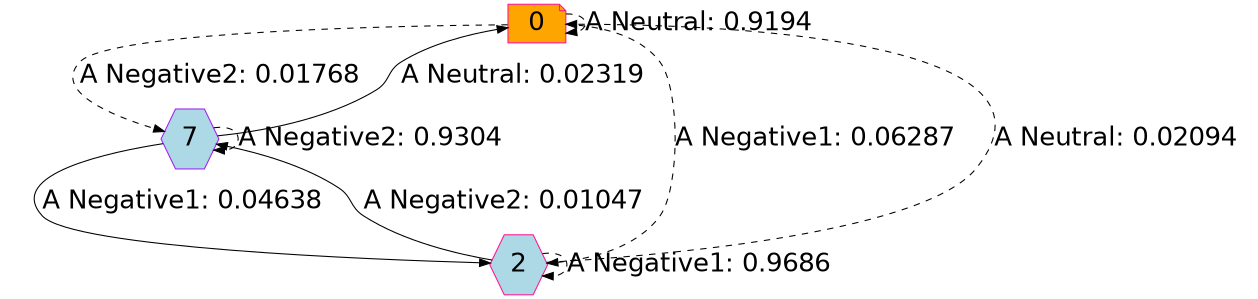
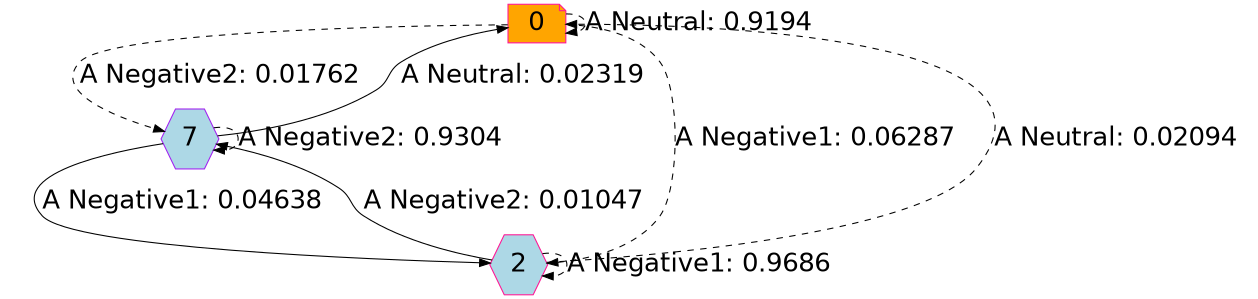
  digraph {
    fontname="DejaVu Sans"
    node [color=deeppink fillcolor=lightblue fontname="DejaVu Sans" fontsize=24 shape=hexagon style=filled]
    edge [fontname="DejaVu Sans" fontsize=24 style=dashed]
    0 [fillcolor=orange shape=note]
    n2 [color=purple label=7]
    2
    0 -> 0 [label="A Neutral: 0.9194   "]
-   0 -> n2 [label="A Negative2: 0.01768  "]
+   0 -> n2 [label="A Negative2: 0.01762  "]
    0 -> 2 [label="A Negative1: 0.06287  "]
    n2 -> 0 [label="A Neutral: 0.02319  " style=solid]
    n2 -> n2 [label="A Negative2: 0.9304   "]
    n2 -> 2 [label="A Negative1: 0.04638  " style=solid]
    2 -> 0 [label="A Neutral: 0.02094  "]
    2 -> n2 [label="A Negative2: 0.01047  " style=solid]
    2 -> 2 [label="A Negative1: 0.9686   "]
  }
